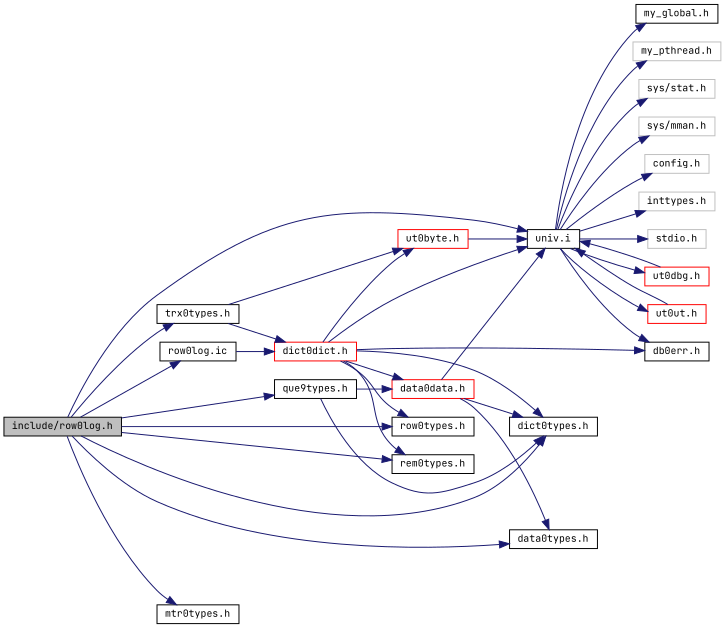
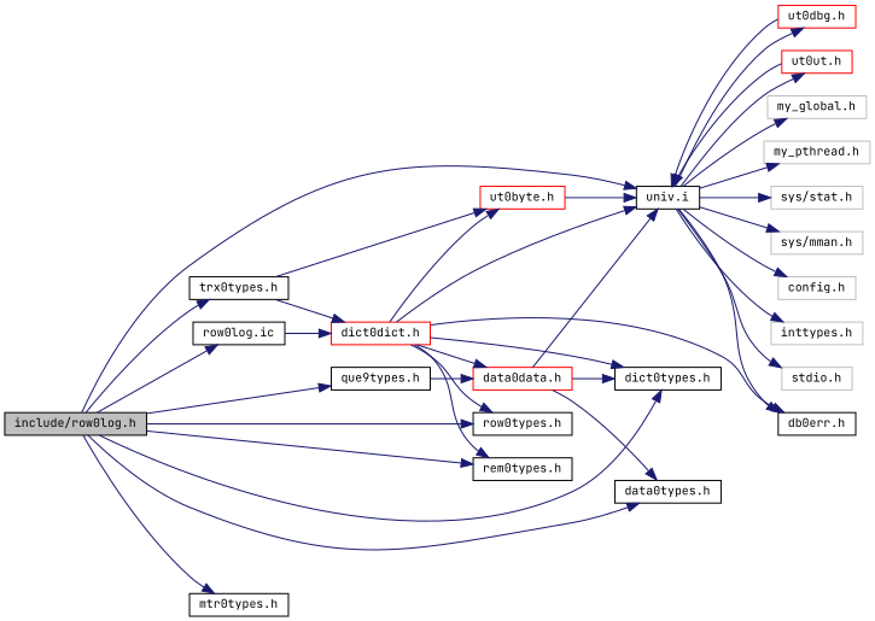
  digraph {
    fontname="JetBrains Mono"
    rankdir=LR
    node [color=black fontname="JetBrains Mono" fontsize=10 shape=record]
    edge [color=midnightblue fontname="JetBrains Mono" fontsize=10 labelfontname=FreeSans labelfontsize=10 style=solid]
    n1 [fillcolor=grey75 fontcolor=black height=0.2 label="include/row0log.h" style=filled width=0.4]
    n2 [height=0.2 label="univ.i" width=0.4]
    n3 [height=0.2 label="mtr0types.h" width=0.4]
    n4 [height=0.2 label="row0types.h" width=0.4]
    n5 [height=0.2 label="rem0types.h" width=0.4]
    n6 [height=0.2 label="data0types.h" width=0.4]
    n7 [height=0.2 label="dict0types.h" width=0.4]
    n8 [height=0.2 label="trx0types.h" width=0.4]
    n9 [height=0.2 label="que9types.h" width=0.4]
    n10 [height=0.2 label="row0log.ic" width=0.4]
-   n11 [height=0.2 label="my_global.h" width=0.4]
+   n11 [color=grey75 height=0.2 label="my_global.h" width=0.4]
    n12 [color=grey75 height=0.2 label="my_pthread.h" width=0.4]
    n13 [color=grey75 height=0.2 label="sys/stat.h" width=0.4]
    n14 [color=grey75 height=0.2 label="sys/mman.h" width=0.4]
    n15 [color=grey75 height=0.2 label="config.h" width=0.4]
    n16 [color=grey75 height=0.2 label="inttypes.h" width=0.4]
    n17 [color=grey75 height=0.2 label="stdio.h" width=0.4]
    n18 [color=red height=0.2 label="ut0dbg.h" width=0.4]
    n19 [color=red height=0.2 label="ut0ut.h" width=0.4]
    n20 [height=0.2 label="db0err.h" width=0.4]
    n21 [color=red height=0.2 label="ut0byte.h" width=0.4]
    n22 [color=red height=0.2 label="dict0dict.h" width=0.4]
    n23 [color=red height=0.2 label="data0data.h" width=0.4]
    n1 -> n2
    n1 -> n3
    n1 -> n4
    n1 -> n5
    n1 -> n6
    n1 -> n7
    n1 -> n8
    n1 -> n9
    n1 -> n10
    n2 -> n11
    n2 -> n12
    n2 -> n13
    n2 -> n14
    n2 -> n15
    n2 -> n16
    n2 -> n17
    n2 -> n18
    n2 -> n19
    n2 -> n20
    n8 -> n21
    n8 -> n22
-   n9 -> n7
    n9 -> n23
    n10 -> n22
    n18 -> n2
    n19 -> n2
    n21 -> n2
    n22 -> n2
    n22 -> n4
    n22 -> n5
    n22 -> n7
    n22 -> n20
    n22 -> n21
    n22 -> n23
    n23 -> n2
    n23 -> n6
    n23 -> n7
  }
